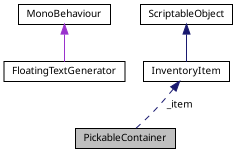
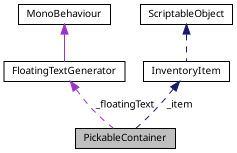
  digraph {
    node [color=black fillcolor=white fontname=Calibrii fontsize=10 shape=record style=filled]
    edge [color=darkorchid3 dir=back fontname=Calibrii fontsize=10 labelfontname=Calibrii labelfontsize=10 style=solid]
    n1 [fillcolor=grey75 fontcolor=black height=0.2 label=PickableContainer width=0.4]
    n2 [height=0.2 label=MonoBehaviour width=0.4]
    n3 [height=0.2 label=FloatingTextGenerator width=0.4]
    n4 [height=0.2 label=InventoryItem width=0.4]
    n5 [height=0.2 label=ScriptableObject width=0.4]
    n2 -> n3
+   n3 -> n1 [label=" _floatingText" style=dashed]
    n4 -> n1 [color=midnightblue label=" _item" style=dashed]
-   n5 -> n4 [color=midnightblue]
+   n5 -> n4 [color=midnightblue style=dashed]
  }
